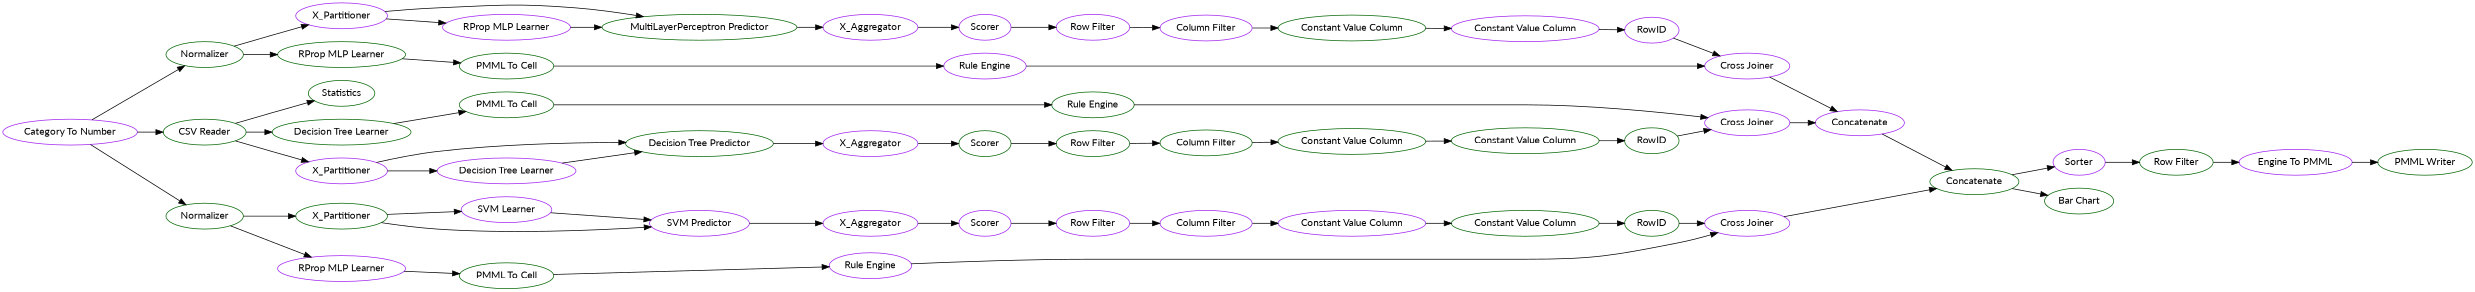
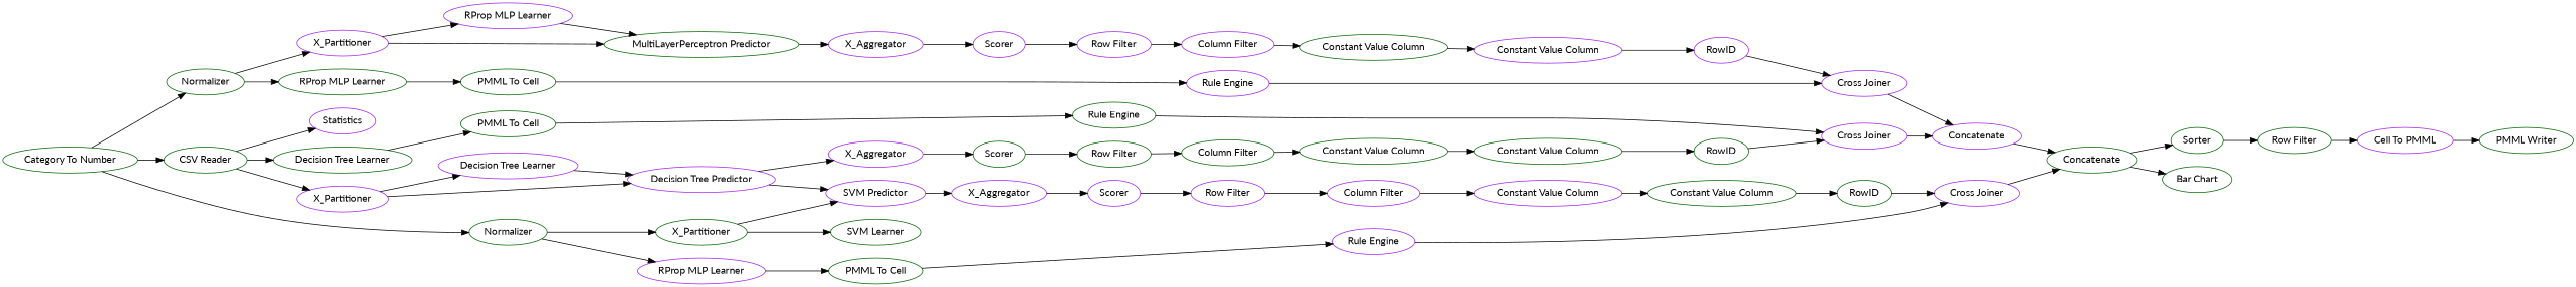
  digraph {
    fontname=Lato
    rankdir=LR
    node [color=purple fontname=Lato]
    edge [fontname=Lato]
    n1 [label=X_Partitioner]
    n2 [color=darkgreen label="MultiLayerPerceptron Predictor"]
    n3 [label="RProp MLP Learner"]
    n4 [label=X_Aggregator]
    n5 [label=Scorer]
    n6 [label="Row Filter"]
    n7 [color=darkgreen label="Constant Value Column"]
    n8 [color=darkgreen label=RowID]
    n9 [label="Cross Joiner"]
    n10 [label=Concatenate]
    n11 [label="Constant Value Column"]
    n12 [color=darkgreen label="Constant Value Column"]
    n13 [color=darkgreen label=RowID]
    n14 [label="Cross Joiner"]
    n15 [label=X_Aggregator]
    n16 [label=Scorer]
    n17 [label="Row Filter"]
    n18 [label="Column Filter"]
    n19 [color=darkgreen label=Normalizer]
    n20 [color=darkgreen label="RProp MLP Learner"]
    n21 [color=darkgreen label="PMML To Cell"]
    n22 [label="Rule Engine"]
    n23 [label="Cross Joiner"]
    n24 [color=darkgreen label=Concatenate]
-   n25 [label=Sorter]
+   n25 [color=darkgreen label=Sorter]
    n26 [color=darkgreen label="Bar Chart"]
    n27 [color=darkgreen label="CSV Reader"]
-   n28 [color=darkgreen label=Statistics]
+   n28 [label=Statistics]
    n29 [color=darkgreen label="Decision Tree Learner"]
    n30 [label=X_Partitioner]
-   n31 [label="Category To Number"]
+   n31 [color=darkgreen label="Category To Number"]
    n32 [color=darkgreen label=Normalizer]
    n33 [color=darkgreen label="PMML To Cell"]
-   n34 [color=darkgreen label="Decision Tree Predictor"]
+   n34 [label="Decision Tree Predictor"]
    n35 [label="Decision Tree Learner"]
    n36 [color=darkgreen label="Constant Value Column"]
    n37 [color=darkgreen label=X_Partitioner]
    n38 [label="RProp MLP Learner"]
    n39 [label="Constant Value Column"]
    n40 [label=RowID]
    n41 [color=darkgreen label="Constant Value Column"]
    n42 [color=darkgreen label="PMML To Cell"]
    n43 [label="Rule Engine"]
-   n44 [label="Engine To PMML"]
+   n44 [label="Cell To PMML"]
    n45 [color=darkgreen label="PMML Writer"]
    n46 [color=darkgreen label="Rule Engine"]
    n47 [color=darkgreen label="Column Filter"]
    n48 [color=darkgreen label="Row Filter"]
    n49 [color=darkgreen label="Row Filter"]
-   n50 [label="SVM Learner"]
+   n50 [color=darkgreen label="SVM Learner"]
    n51 [label="SVM Predictor"]
    n52 [label=X_Aggregator]
    n53 [color=darkgreen label=Scorer]
    n54 [label="Column Filter"]
    n1 -> n2
    n1 -> n3
    n2 -> n4
    n3 -> n2
    n4 -> n5
    n5 -> n6
    n6 -> n54
    n7 -> n8
    n8 -> n9
    n9 -> n10
    n10 -> n24
    n11 -> n12
    n12 -> n13
    n13 -> n14
    n14 -> n24
    n15 -> n16
    n16 -> n17
    n17 -> n18
    n18 -> n11
    n19 -> n1
    n19 -> n20
    n20 -> n21
    n21 -> n22
    n22 -> n23
    n23 -> n10
    n24 -> n25
    n24 -> n26
    n25 -> n48
    n27 -> n28
    n27 -> n29
    n27 -> n30
    n29 -> n33
    n30 -> n34
    n30 -> n35
    n31 -> n19
    n31 -> n27
    n31 -> n32
    n32 -> n37
    n32 -> n38
    n33 -> n46
    n34 -> n52
    n35 -> n34
    n36 -> n7
    n37 -> n50
    n37 -> n51
    n38 -> n42
    n39 -> n40
    n40 -> n23
    n41 -> n39
    n42 -> n43
    n43 -> n14
    n44 -> n45
    n46 -> n9
    n47 -> n36
    n48 -> n44
    n49 -> n47
-   n50 -> n51
+   n34 -> n51
    n51 -> n15
    n52 -> n53
    n53 -> n49
    n54 -> n41
  }
